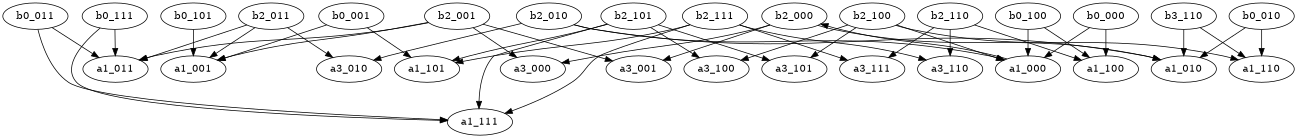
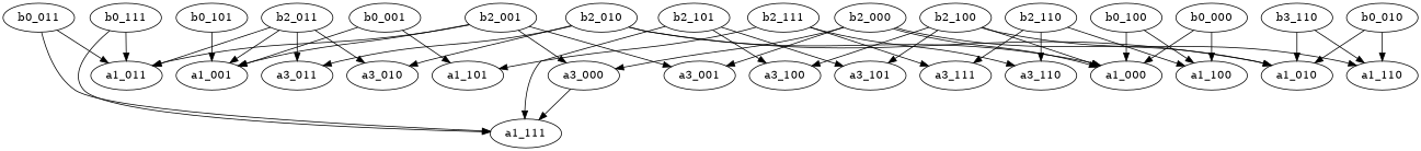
  digraph {
    b2_011
    a1_001
    a1_011
+   a3_011
    a3_010
    b2_110
    a1_100
    a3_110
    a3_111
    b2_000
    a1_000
    a3_000
    a1_010
    a3_001
    b0_001
    a1_101
    b0_111
    a1_111
    b0_010
    a1_110
    b2_101
    a3_101
    a3_100
    b2_010
    b0_000
    b2_111
    b2_001
    b0_011
    n29 [label=b3_110]
    b2_100
    b0_101
    b0_100
    b2_011 -> a1_001
    b2_011 -> a1_011
+   b2_011 -> a3_011
    b2_011 -> a3_010
    b2_110 -> a1_100
    b2_110 -> a3_110
    b2_110 -> a3_111
-   a1_000 -> b2_000
+   b2_000 -> a1_000
    b2_000 -> a3_000
    b2_000 -> a1_010
    b2_000 -> a3_001
    b0_001 -> a1_001
    b0_001 -> a1_101
    b0_111 -> a1_011
    b0_111 -> a1_111
    b0_010 -> a1_010
    b0_010 -> a1_110
-   b2_101 -> a1_101
    b2_101 -> a1_111
    b2_101 -> a3_101
    b2_101 -> a3_100
+   b2_010 -> a3_011
    b2_010 -> a3_010
    b2_010 -> a1_000
    b2_010 -> a1_010
    b0_000 -> a1_100
    b0_000 -> a1_000
    b2_111 -> a3_110
    b2_111 -> a3_111
    b2_111 -> a1_101
-   b2_111 -> a1_111
+   a3_000 -> a1_111
    b2_001 -> a1_001
    b2_001 -> a1_011
    b2_001 -> a3_000
    b2_001 -> a3_001
    b0_011 -> a1_011
    b0_011 -> a1_111
    n29 -> a1_010
    n29 -> a1_110
    b2_100 -> a1_000
    b2_100 -> a1_110
    b2_100 -> a3_101
    b2_100 -> a3_100
    b0_101 -> a1_001
    b0_100 -> a1_100
    b0_100 -> a1_000
  }
